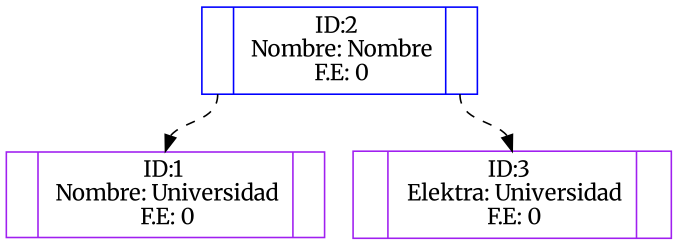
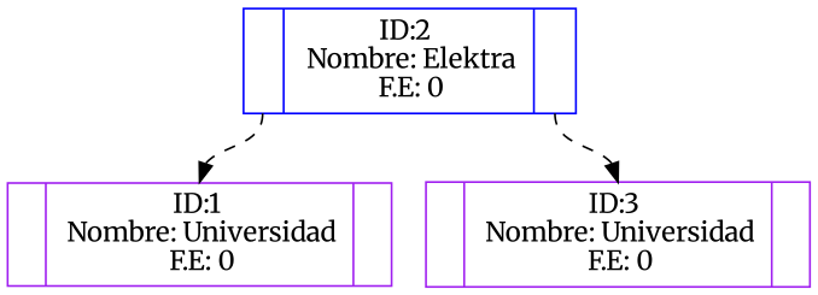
  digraph {
    fontname=Merriweather
    node [color=purple fontname=Merriweather shape=record]
    edge [arrowhead=normal fontname=Merriweather headport=dat style=dashed]
-   n1 [color=blue label="<izq> |<dat> ID:2 \n Nombre: Nombre\n F.E:  0 |<der>"]
+   n1 [color=blue label="<izq> |<dat> ID:2 \n Nombre: Elektra\n F.E:  0 |<der>"]
    n2 [label="<izq> |<dat> ID:1 \n Nombre: Universidad\n F.E:  0 |<der>"]
-   n3 [label="<izq> |<dat> ID:3 \n Elektra: Universidad\n F.E:  0 |<der>"]
+   n3 [label="<izq> |<dat> ID:3 \n Nombre: Universidad\n F.E:  0 |<der>"]
    n1 -> n2 [tailport=izq]
    n1 -> n3 [tailport=der]
  }
